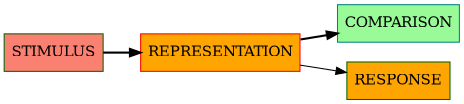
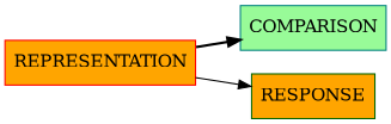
  digraph {
    rankdir=LR
    node [color=darkgreen fillcolor=orange margin=0.1 shape=record style=filled]
    edge [headport=f1 style=bold]
-   n1 [fillcolor=salmon label="  STIMULUS"]
    n2 [color=red label=REPRESENTATION]
    n3 [color=teal fillcolor=palegreen label=COMPARISON]
    n4 [label=" RESPONSE "]
-   n1 -> n2 [tailport=f0]
    n2 -> n3 [tailport=f2]
    n2 -> n4 [style=solid]
  }
